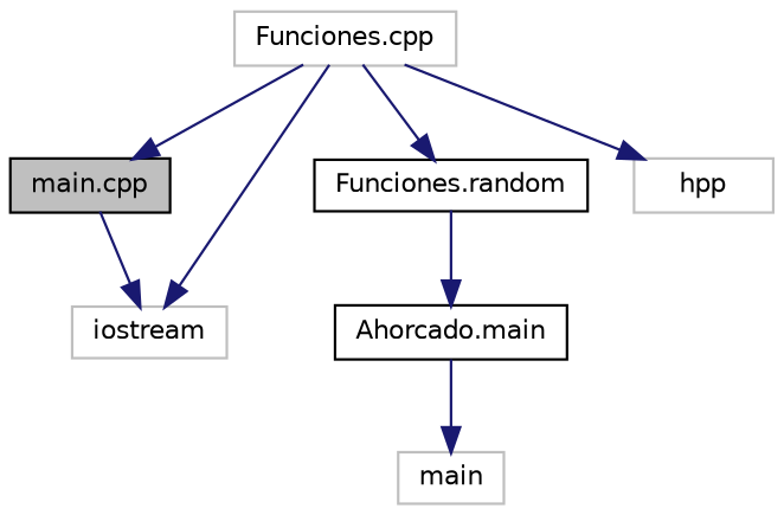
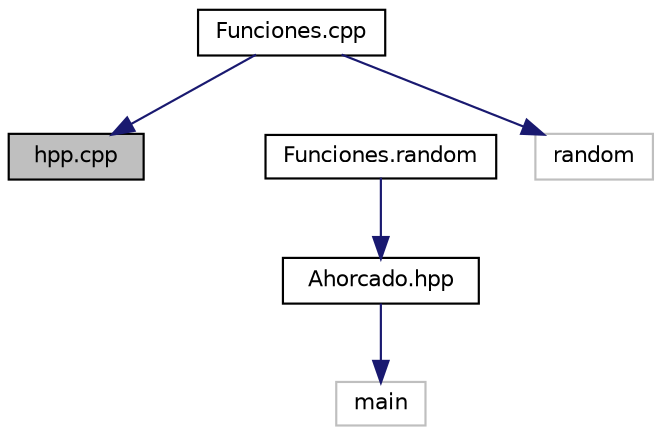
  digraph {
    node [color=black fillcolor=white fontname=Helvetica fontsize=10 shape=record style=filled]
    edge [color=midnightblue fontname=Helvetica fontsize=10 labelfontname=Helvetica labelfontsize=10 style=solid]
-   n1 [fillcolor=grey75 fontcolor=black height=0.2 label="main.cpp" width=0.4]
-   n2 [color=grey75 height=0.2 label=iostream width=0.4]
-   n3 [color=grey75 height=0.2 label="Funciones.cpp" width=0.4]
+   n1 [fillcolor=grey75 fontcolor=black height=0.2 label="hpp.cpp" width=0.4]
+   n3 [height=0.2 label="Funciones.cpp" width=0.4]
    n4 [height=0.2 label="Funciones.random" width=0.4]
-   n5 [color=grey75 height=0.2 label=hpp width=0.4]
-   n6 [height=0.2 label="Ahorcado.main" width=0.4]
+   n5 [color=grey75 height=0.2 label=random width=0.4]
+   n6 [height=0.2 label="Ahorcado.hpp" width=0.4]
    n7 [color=grey75 height=0.2 label=main width=0.4]
-   n1 -> n2
    n3 -> n1
-   n3 -> n2
-   n3 -> n4
    n3 -> n5
    n4 -> n6
    n6 -> n7
  }
